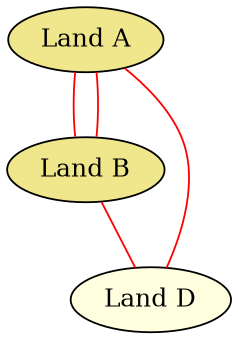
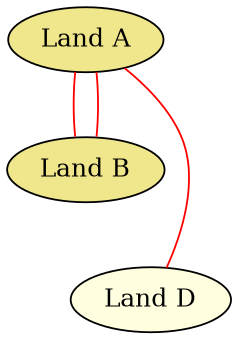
  graph {
    node [fillcolor=khaki style=filled]
    edge [color=red weight=1]
    "Land A"
    "Land B"
    "Land D" [fillcolor=lightyellow]
    "Land A" -- "Land B"
    "Land A" -- "Land B"
    "Land A" -- "Land D"
-   "Land B" -- "Land D"
  }
